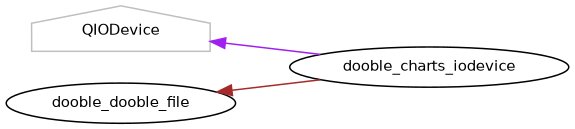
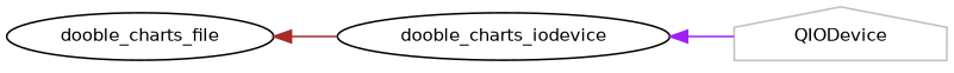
  digraph {
    rankdir=LR
    node [color=black fillcolor=white fontname=Helvetica fontsize=10 shape=ellipse style=filled]
    edge [dir=back fontname=Helvetica fontsize=10 labelfontname=Helvetica labelfontsize=10 style=solid]
    n1 [color=grey75 height=0.2 label=QIODevice shape=house width=0.4]
    n2 [height=0.2 label=dooble_charts_iodevice width=0.4]
-   n3 [height=0.2 label=dooble_dooble_file width=0.4]
-   n1 -> n2 [color=purple]
+   n3 [height=0.2 label=dooble_charts_file width=0.4]
+   n2 -> n1 [color=purple]
    n3 -> n2 [color=brown]
  }
